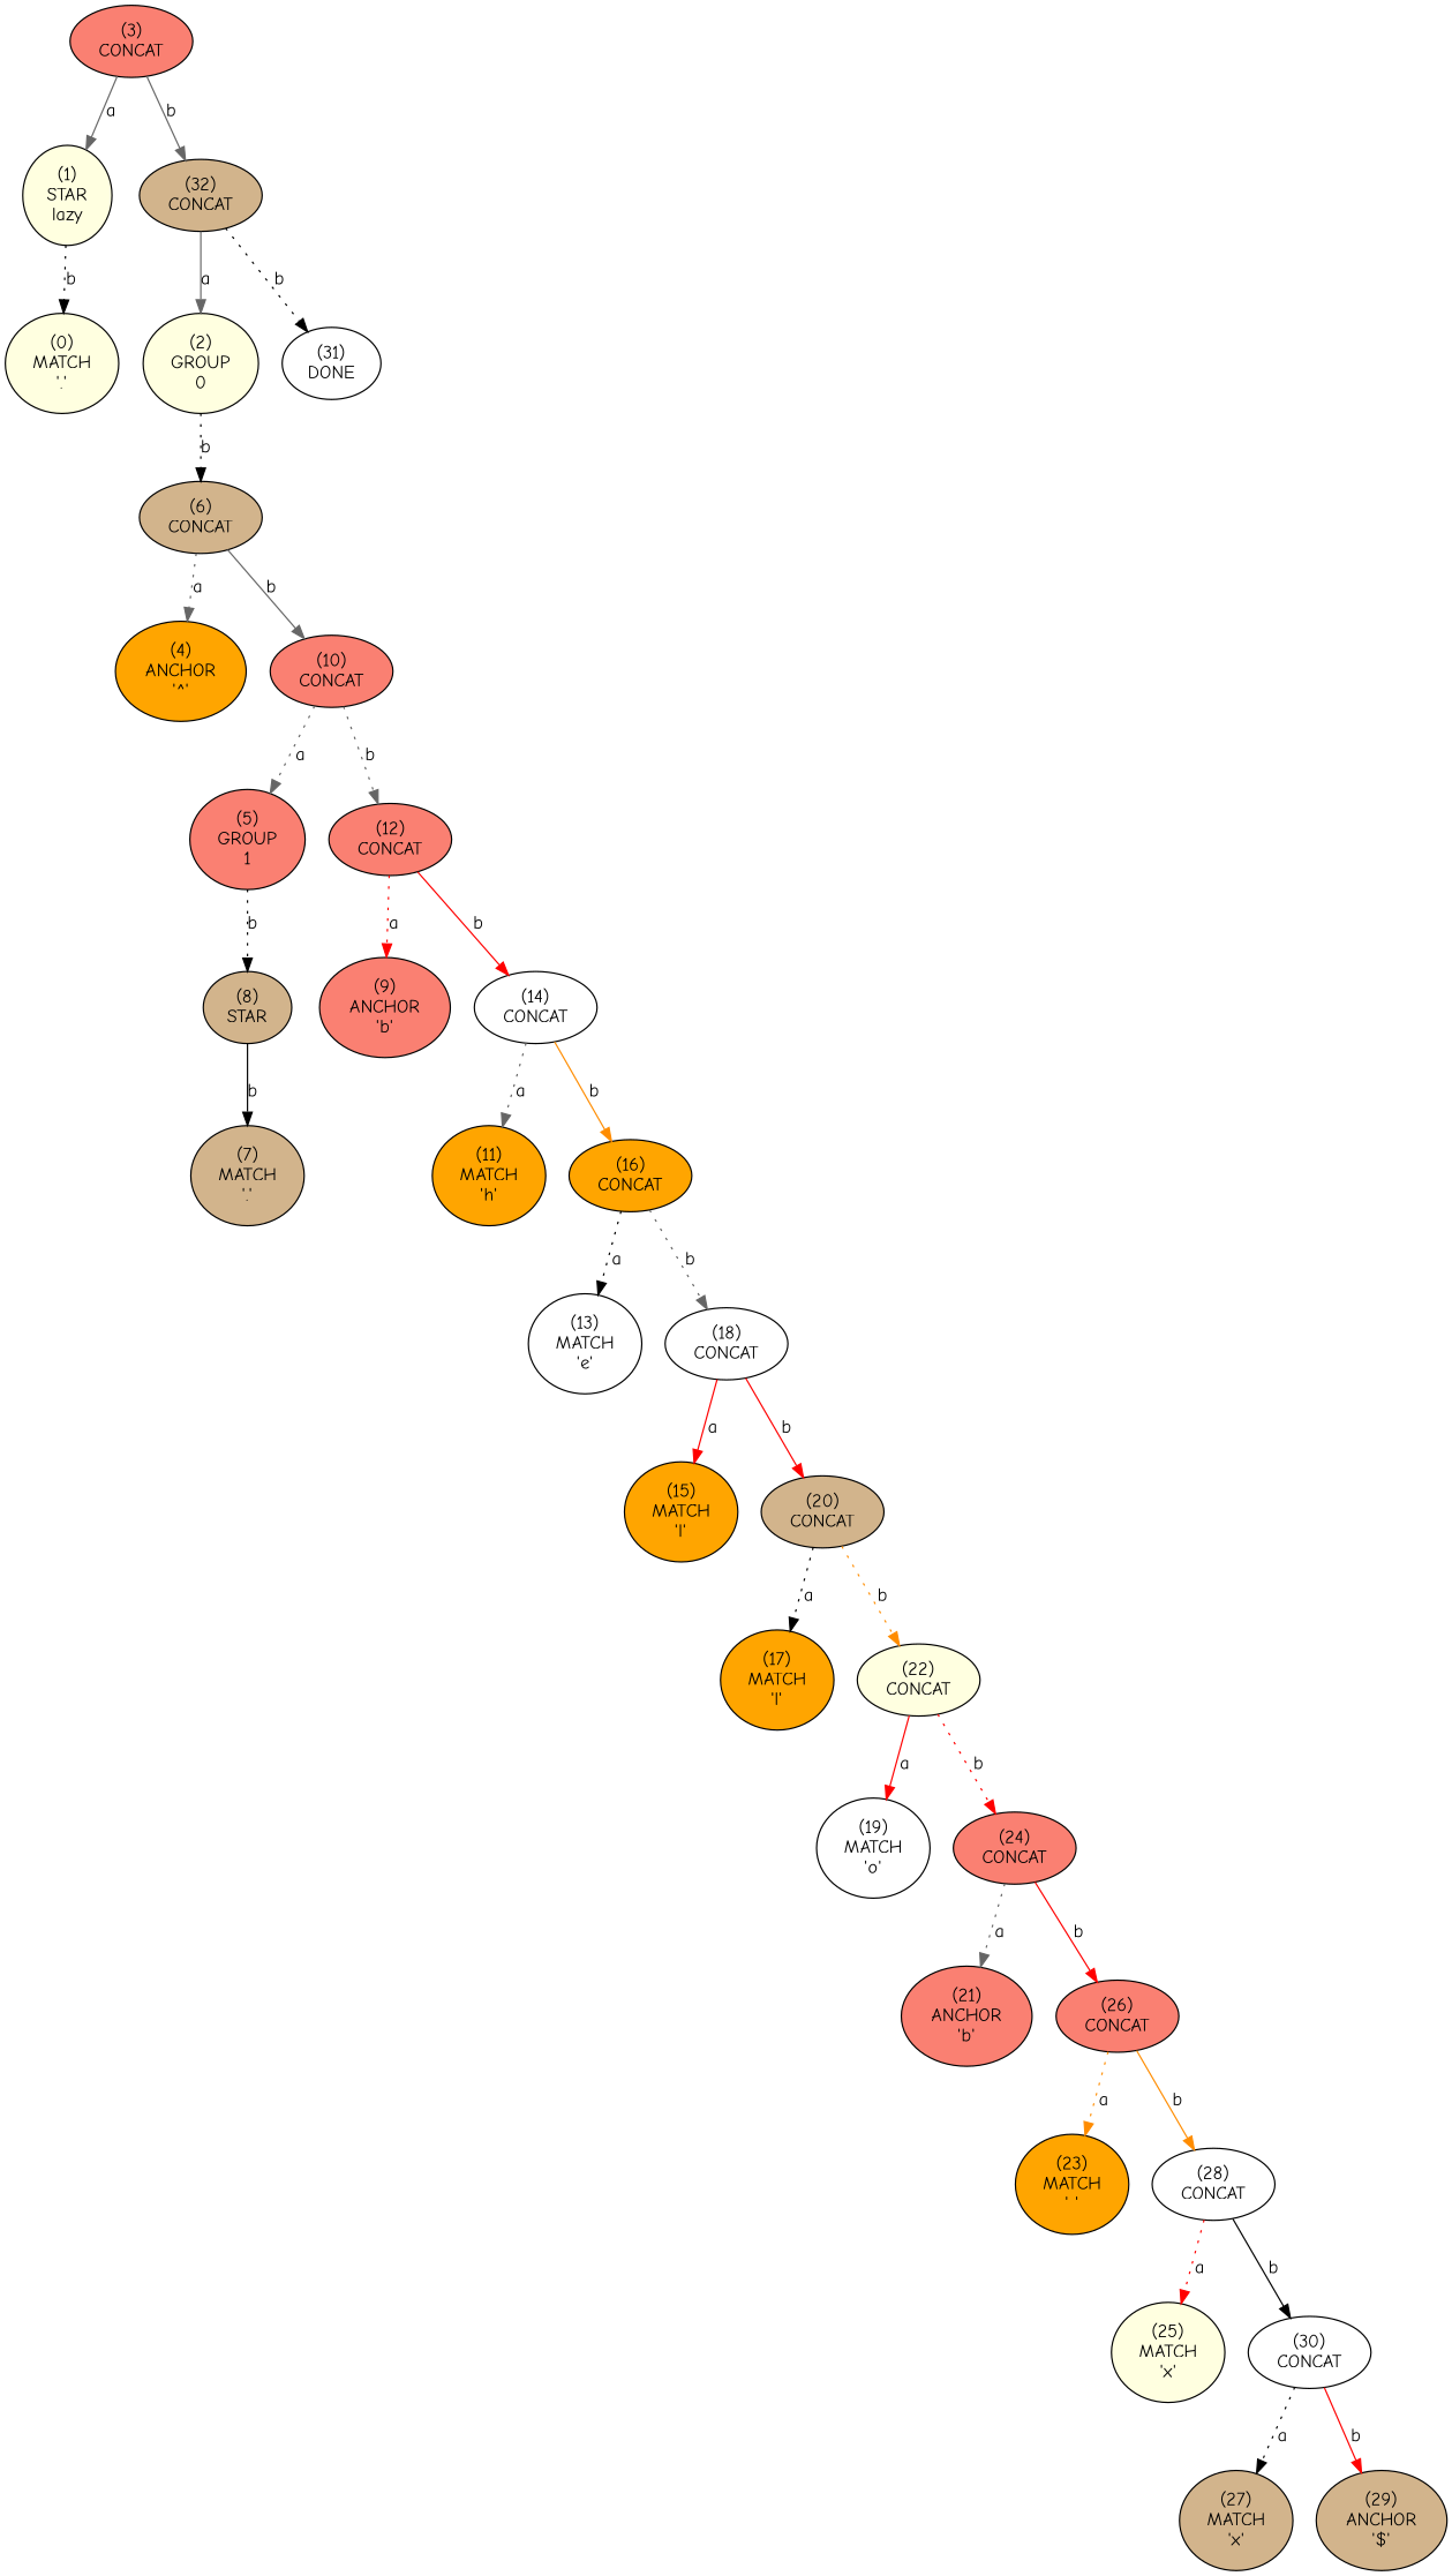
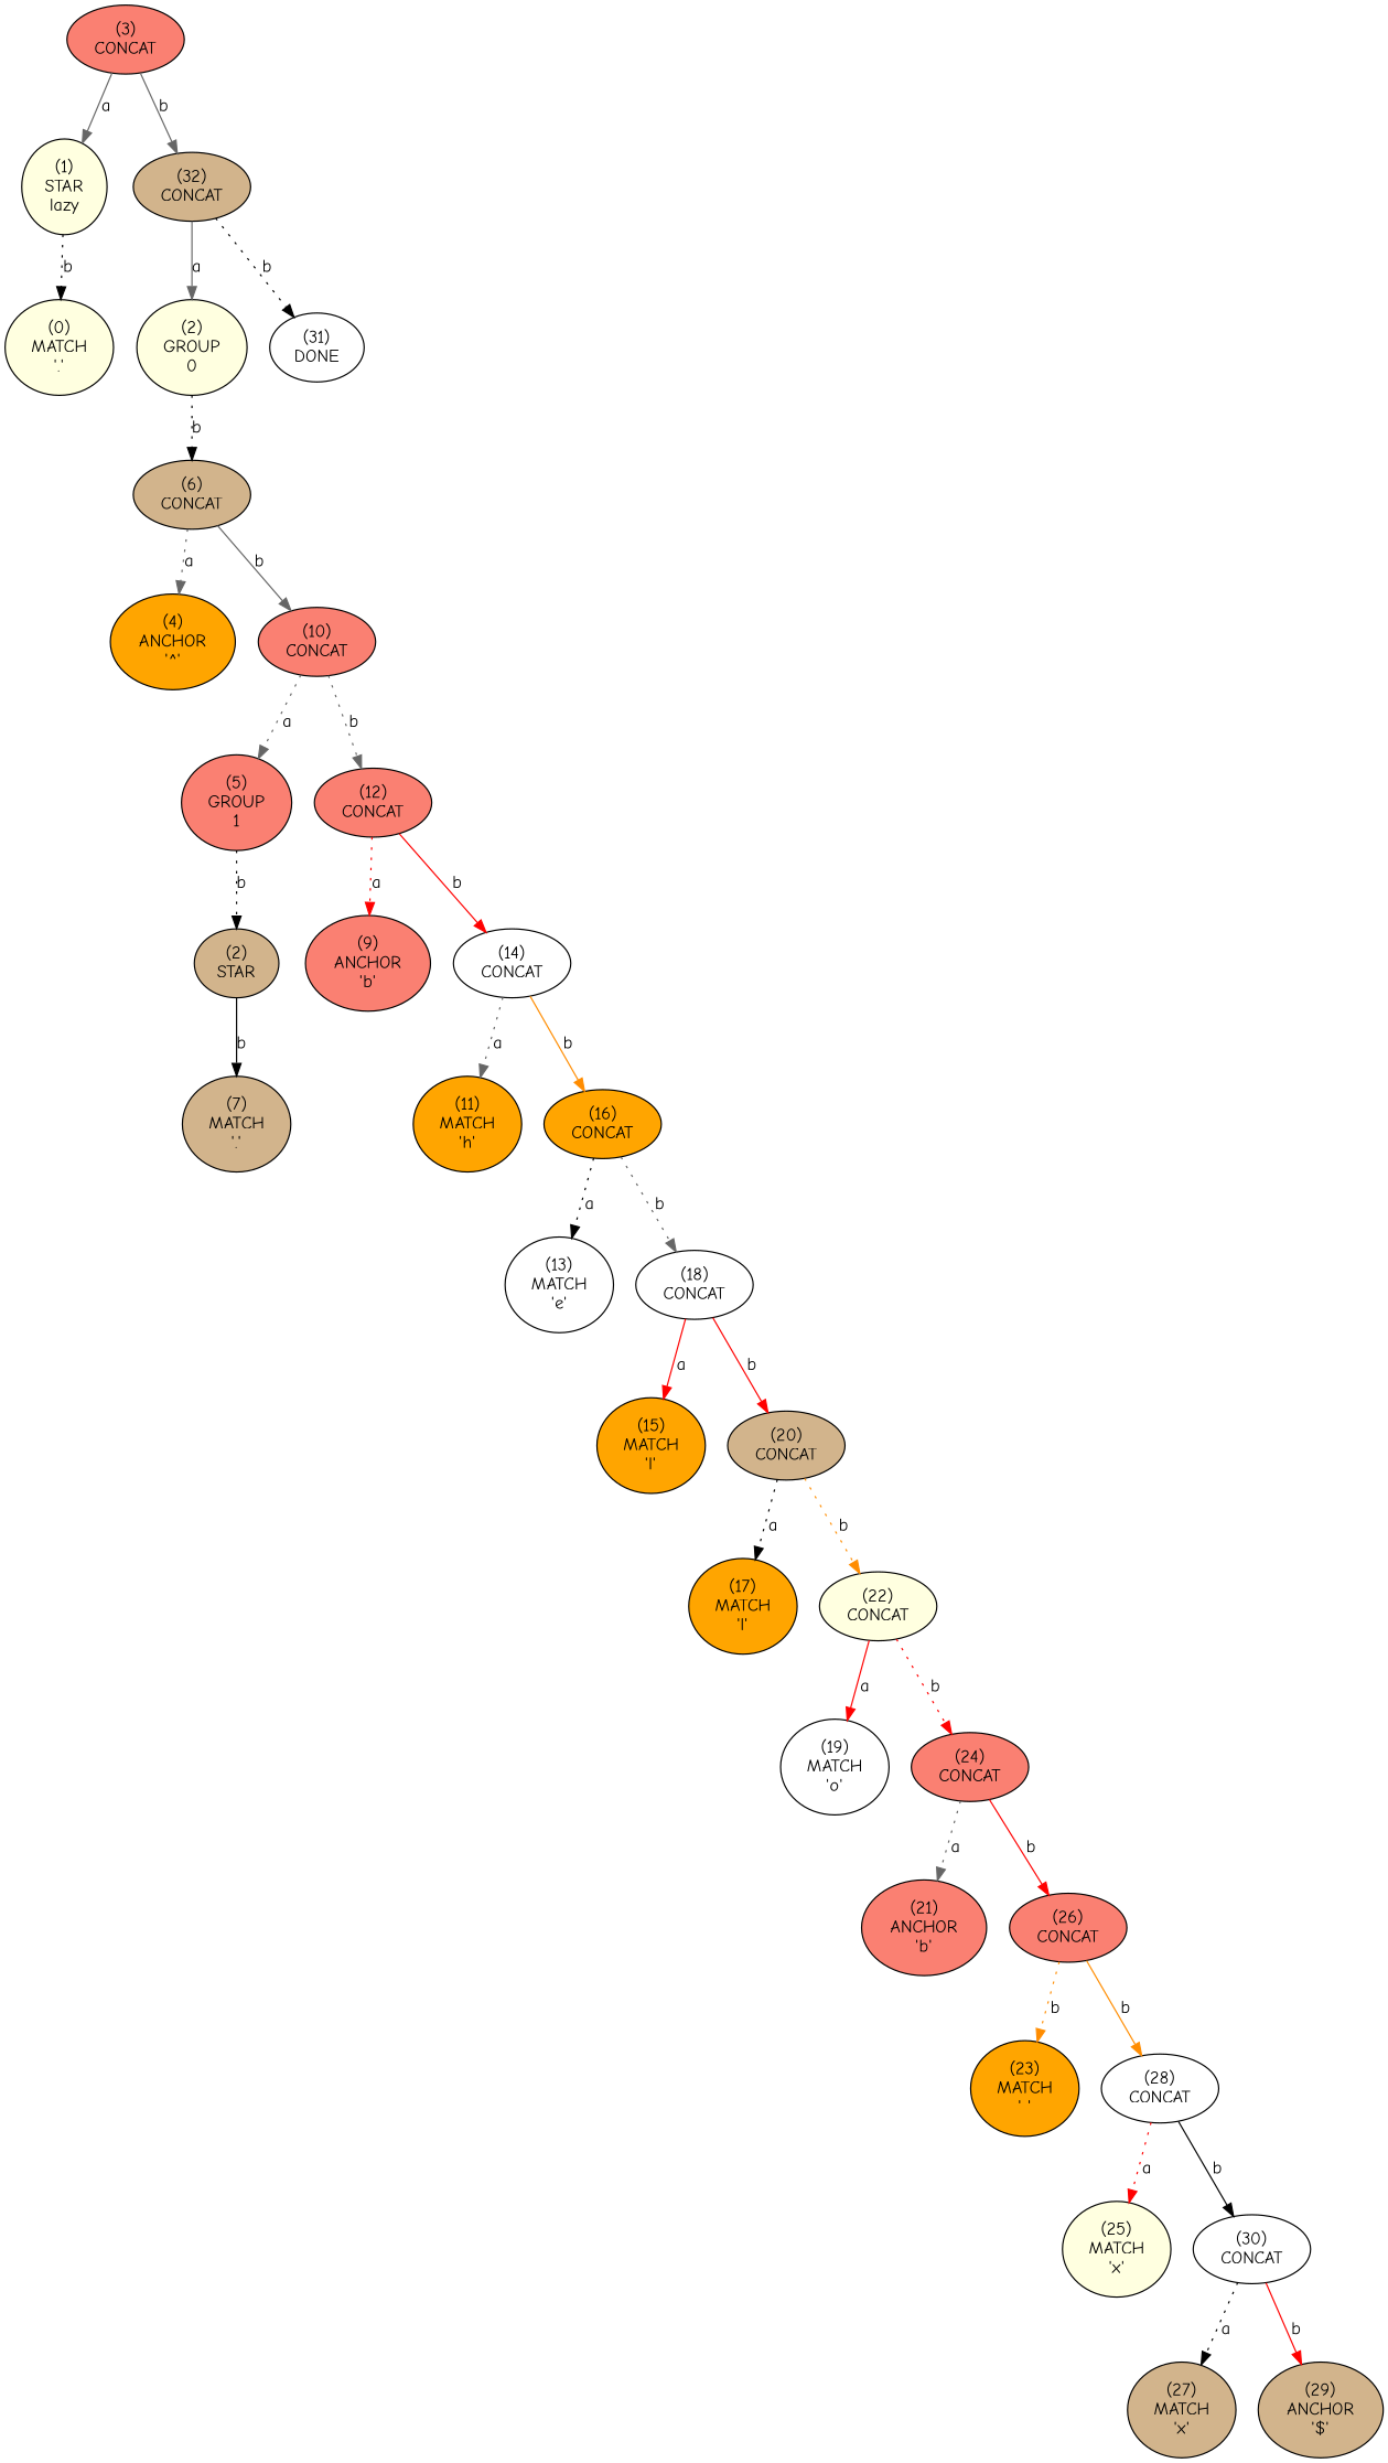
  digraph {
    fontname="Comic Neue"
    node [fillcolor=salmon fontname="Comic Neue" style=filled]
    edge [color=gray40 fontname="Comic Neue" style=dotted]
    n1 [label="(3)\nCONCAT\n"]
    n2 [fillcolor=lightyellow label="(1)\nSTAR\nlazy"]
    n3 [fillcolor=tan label="(32)\nCONCAT\n"]
    n4 [fillcolor=lightyellow label="(0)\nMATCH\n'.'"]
    n5 [fillcolor=lightyellow label="(2)\nGROUP\n0"]
    n6 [fillcolor=white label="(31)\nDONE\n"]
    n7 [fillcolor=tan label="(6)\nCONCAT\n"]
    n8 [fillcolor=orange label="(4)\nANCHOR\n'^'"]
    n9 [label="(10)\nCONCAT\n"]
    n10 [label="(5)\nGROUP\n1"]
    n11 [label="(12)\nCONCAT\n"]
-   n12 [fillcolor=tan label="(8)\nSTAR\n"]
+   n12 [fillcolor=tan label="(2)\nSTAR\n"]
    n13 [label="(9)\nANCHOR\n'b'"]
    n14 [fillcolor=white label="(14)\nCONCAT\n"]
    n15 [fillcolor=tan label="(7)\nMATCH\n'.'"]
    n16 [fillcolor=orange label="(11)\nMATCH\n'h'"]
    n17 [fillcolor=orange label="(16)\nCONCAT\n"]
    n18 [fillcolor=white label="(13)\nMATCH\n'e'"]
    n19 [fillcolor=white label="(18)\nCONCAT\n"]
    n20 [fillcolor=orange label="(15)\nMATCH\n'l'"]
    n21 [fillcolor=tan label="(20)\nCONCAT\n"]
    n22 [fillcolor=orange label="(17)\nMATCH\n'l'"]
    n23 [fillcolor=lightyellow label="(22)\nCONCAT\n"]
    n24 [fillcolor=white label="(19)\nMATCH\n'o'"]
    n25 [label="(24)\nCONCAT\n"]
    n26 [label="(21)\nANCHOR\n'b'"]
    n27 [label="(26)\nCONCAT\n"]
    n28 [fillcolor=orange label="(23)\nMATCH\n' '"]
    n29 [fillcolor=white label="(28)\nCONCAT\n"]
    n30 [fillcolor=lightyellow label="(25)\nMATCH\n'x'"]
    n31 [fillcolor=white label="(30)\nCONCAT\n"]
    n32 [fillcolor=tan label="(27)\nMATCH\n'x'"]
    n33 [fillcolor=tan label="(29)\nANCHOR\n'$'"]
    n1 -> n2 [label=a style=solid]
    n1 -> n3 [label=b style=solid]
    n2 -> n4 [color=black label=b]
    n3 -> n5 [label=a style=solid]
    n3 -> n6 [color=black label=b]
    n5 -> n7 [color=black label=b]
    n7 -> n8 [label=a]
    n7 -> n9 [label=b style=solid]
    n9 -> n10 [label=a]
    n9 -> n11 [label=b]
    n10 -> n12 [color=black label=b]
    n11 -> n13 [color=red label=a]
    n11 -> n14 [color=red label=b style=solid]
    n12 -> n15 [color=black label=b style=solid]
    n14 -> n16 [label=a]
    n14 -> n17 [color=darkorange label=b style=solid]
    n17 -> n18 [color=black label=a]
    n17 -> n19 [label=b]
    n19 -> n20 [color=red label=a style=solid]
    n19 -> n21 [color=red label=b style=solid]
    n21 -> n22 [color=black label=a]
    n21 -> n23 [color=darkorange label=b]
    n23 -> n24 [color=red label=a style=solid]
    n23 -> n25 [color=red label=b]
    n25 -> n26 [label=a]
    n25 -> n27 [color=red label=b style=solid]
-   n27 -> n28 [color=darkorange label=a]
+   n27 -> n28 [color=darkorange label=b]
    n27 -> n29 [color=darkorange label=b style=solid]
    n29 -> n30 [color=red label=a]
    n29 -> n31 [color=black label=b style=solid]
    n31 -> n32 [color=black label=a]
    n31 -> n33 [color=red label=b style=solid]
  }
